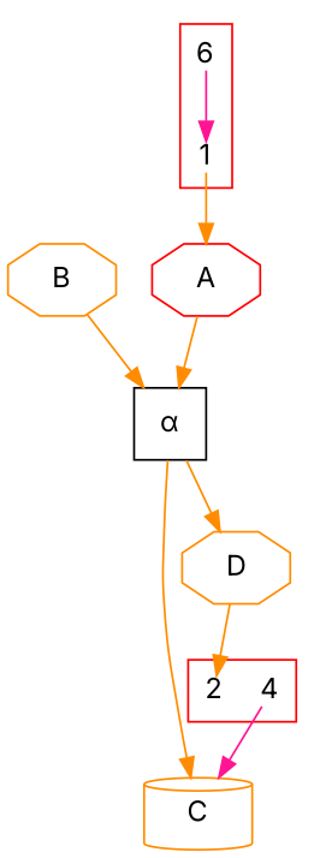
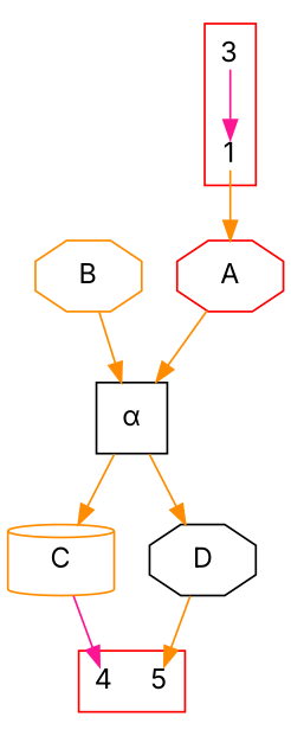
  digraph {
    fontname=Inter
    rankdir=TB
    node [color=red fontname=Inter shape=plain]
    edge [color=darkorange fontname=Inter]
    1
-   3 [color=purple label=6]
+   3 [color=purple]
    4 [color=black]
-   5 [label=2]
+   5
    n5 [label=A shape=octagon]
    n6 [label=<&#945;> shape=square color=""]
    n7 [color=darkorange label=B shape=octagon]
    n8 [color=darkorange label=C shape=cylinder]
-   n9 [color=darkorange label=D shape=octagon]
+   n9 [color=black label=D shape=octagon]
    subgraph cluster_1 {
      color=red
      1
      3
    }
    subgraph cluster_2 {
      color=red
      4
      5
    }
    1 -> n5
    3 -> 1 [color=deeppink]
    n5 -> n6
    n6 -> n8
    n6 -> n9
    n7 -> n6
-   4 -> n8 [color=deeppink]
+   n8 -> 4 [color=deeppink]
    n9 -> 5
  }
